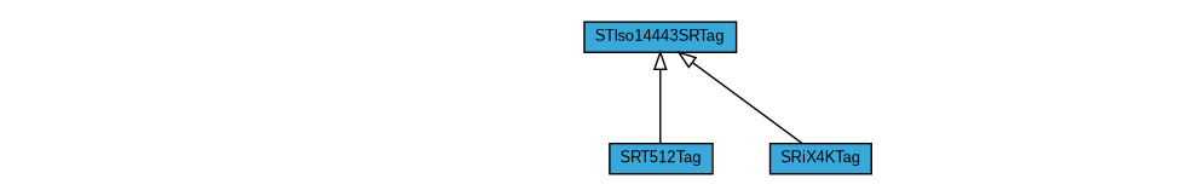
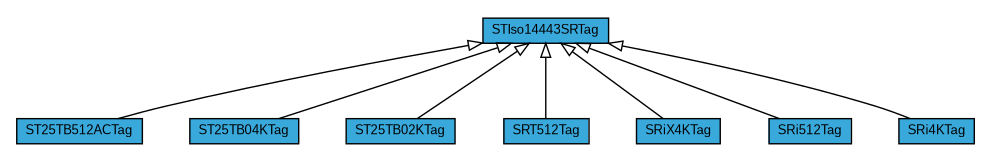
  digraph {
    nodesep=0.25
    ranksep=0.5
    node [fontcolor=black fontname=arial fontsize=9.0 shape=plaintext]
    edge [arrowtail=empty dir=back fontname=arial fontsize=10 headport=p labelfontname=arial labelfontsize=10 tailport=p]
    n1 [label=<<table title="com.st.st25sdk.iso14443sr.STIso14443SRTag" border="0" cellborder="1" cellspacing="0" cellpadding="2" port="p" bgcolor="#39a9dc" href="./STIso14443SRTag.html"> 		<tr><td><table border="0" cellspacing="0" cellpadding="1"> <tr><td align="center" balign="center"> STIso14443SRTag </td></tr> 		</table></td></tr> 		</table>>]
+   n2 [label=<<table title="com.st.st25sdk.iso14443sr.ST25TB512ACTag" border="0" cellborder="1" cellspacing="0" cellpadding="2" port="p" bgcolor="#39a9dc" href="./ST25TB512ACTag.html"> 		<tr><td><table border="0" cellspacing="0" cellpadding="1"> <tr><td align="center" balign="center"> ST25TB512ACTag </td></tr> 		</table></td></tr> 		</table>>]
+   n3 [label=<<table title="com.st.st25sdk.iso14443sr.ST25TB04KTag" border="0" cellborder="1" cellspacing="0" cellpadding="2" port="p" bgcolor="#39a9dc" href="./ST25TB04KTag.html"> 		<tr><td><table border="0" cellspacing="0" cellpadding="1"> <tr><td align="center" balign="center"> ST25TB04KTag </td></tr> 		</table></td></tr> 		</table>>]
+   n4 [label=<<table title="com.st.st25sdk.iso14443sr.ST25TB02KTag" border="0" cellborder="1" cellspacing="0" cellpadding="2" port="p" bgcolor="#39a9dc" href="./ST25TB02KTag.html"> 		<tr><td><table border="0" cellspacing="0" cellpadding="1"> <tr><td align="center" balign="center"> ST25TB02KTag </td></tr> 		</table></td></tr> 		</table>>]
    n5 [label=<<table title="com.st.st25sdk.iso14443sr.SRT512Tag" border="0" cellborder="1" cellspacing="0" cellpadding="2" port="p" bgcolor="#39a9dc" href="./SRT512Tag.html"> 		<tr><td><table border="0" cellspacing="0" cellpadding="1"> <tr><td align="center" balign="center"> SRT512Tag </td></tr> 		</table></td></tr> 		</table>>]
    n6 [label=<<table title="com.st.st25sdk.iso14443sr.SRiX4KTag" border="0" cellborder="1" cellspacing="0" cellpadding="2" port="p" bgcolor="#39a9dc" href="./SRiX4KTag.html"> 		<tr><td><table border="0" cellspacing="0" cellpadding="1"> <tr><td align="center" balign="center"> SRiX4KTag </td></tr> 		</table></td></tr> 		</table>>]
+   n7 [label=<<table title="com.st.st25sdk.iso14443sr.SRi512Tag" border="0" cellborder="1" cellspacing="0" cellpadding="2" port="p" bgcolor="#39a9dc" href="./SRi512Tag.html"> 		<tr><td><table border="0" cellspacing="0" cellpadding="1"> <tr><td align="center" balign="center"> SRi512Tag </td></tr> 		</table></td></tr> 		</table>>]
+   n8 [label=<<table title="com.st.st25sdk.iso14443sr.SRi4KTag" border="0" cellborder="1" cellspacing="0" cellpadding="2" port="p" bgcolor="#39a9dc" href="./SRi4KTag.html"> 		<tr><td><table border="0" cellspacing="0" cellpadding="1"> <tr><td align="center" balign="center"> SRi4KTag </td></tr> 		</table></td></tr> 		</table>>]
+   n1 -> n2
+   n1 -> n3
+   n1 -> n4
    n1 -> n5
    n1 -> n6
+   n1 -> n7
+   n1 -> n8
  }
